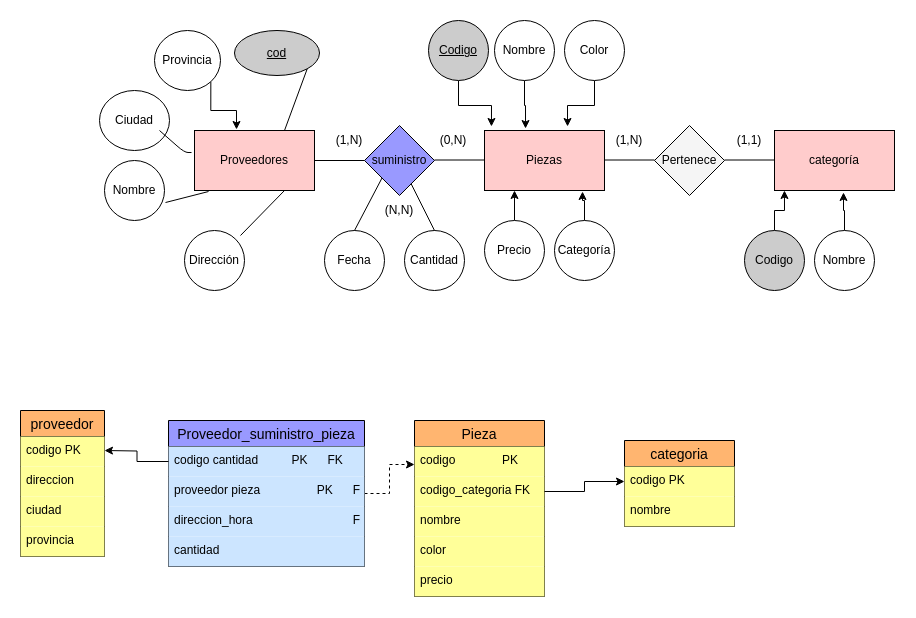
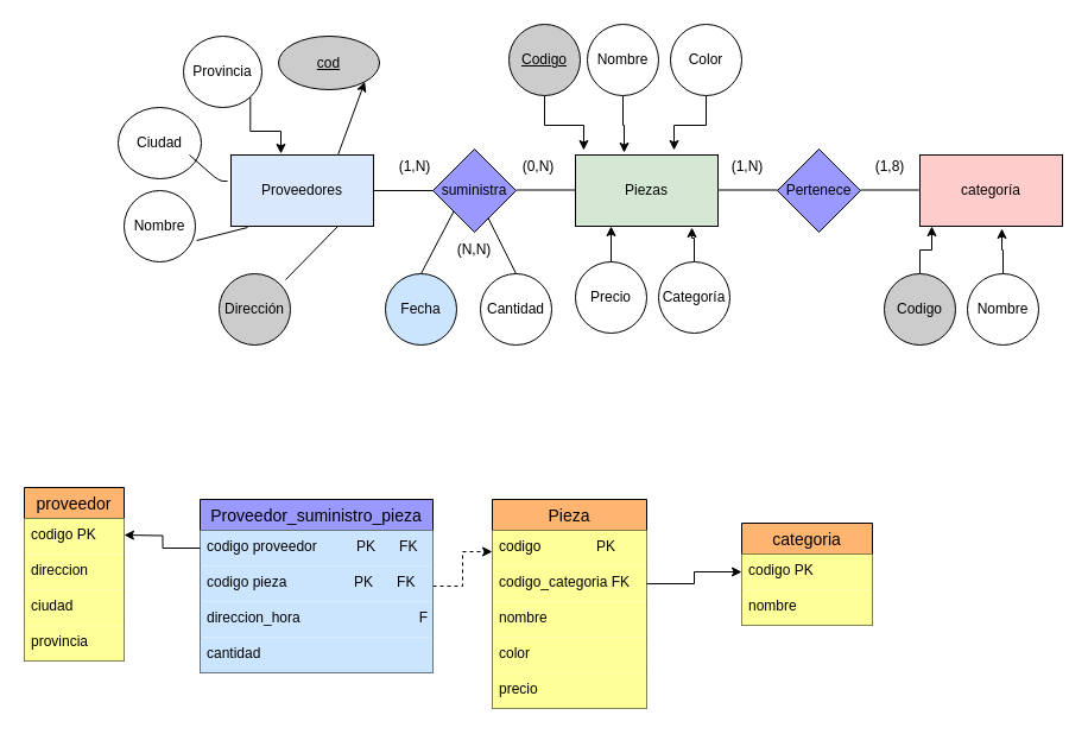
  <mxCell id="0" />
  <mxCell id="1" parent="0" />
- <mxCell id="2" value="Proveedores" style="rounded=0;whiteSpace=wrap;html=1;fillColor=#FFCCCC;" parent="1" vertex="1"><mxGeometry x="194" y="130" width="120" height="60" as="geometry" /></mxCell>
+ <mxCell id="2" value="Proveedores" style="rounded=0;whiteSpace=wrap;html=1;fillColor=#dae8fc;" parent="1" vertex="1"><mxGeometry x="194" y="130" width="120" height="60" as="geometry" /></mxCell>
  <mxCell id="3" value="Nombre" style="ellipse;whiteSpace=wrap;html=1;" parent="1" vertex="1"><mxGeometry y="160" width="60" height="60" as="geometry" x="104" /></mxCell>
  <mxCell id="4" value="Ciudad" style="ellipse;whiteSpace=wrap;html=1;" parent="1" vertex="1"><mxGeometry x="99" y="90" width="70" height="60" as="geometry" /></mxCell>
  <mxCell id="5" style="edgeStyle=orthogonalEdgeStyle;rounded=0;orthogonalLoop=1;jettySize=auto;html=1;exitX=1;exitY=1;exitDx=0;exitDy=0;entryX=0.35;entryY=-0.017;entryDx=0;entryDy=0;entryPerimeter=0;" parent="1" source="6" target="2" edge="1"><mxGeometry relative="1" as="geometry" /></mxCell>
  <mxCell id="6" value="Provincia" style="ellipse;whiteSpace=wrap;html=1;" parent="1" vertex="1"><mxGeometry x="154" y="30" width="66" height="60" as="geometry" /></mxCell>
  <mxCell id="7" value="&lt;u&gt;cod&lt;/u&gt;" style="ellipse;whiteSpace=wrap;html=1;fillColor=#CCCCCC;" parent="1" vertex="1"><mxGeometry x="234" y="30" width="85" height="45" as="geometry" /></mxCell>
- <mxCell id="8" value="Piezas" style="rounded=0;whiteSpace=wrap;html=1;fillColor=#FFCCCC;" parent="1" vertex="1"><mxGeometry x="484" y="130" width="120" height="60" as="geometry" /></mxCell>
- <mxCell id="9" value="suministro" style="rhombus;whiteSpace=wrap;html=1;fillColor=#9999FF;" parent="1" vertex="1"><mxGeometry x="364" y="125" width="70" height="70" as="geometry" /></mxCell>
- <mxCell id="10" value="Dirección" style="ellipse;whiteSpace=wrap;html=1;" parent="1" vertex="1"><mxGeometry x="184" y="230" width="60" height="60" as="geometry" /></mxCell>
+ <mxCell id="8" value="Piezas" style="rounded=0;whiteSpace=wrap;html=1;fillColor=#d5e8d4;" parent="1" vertex="1"><mxGeometry x="484" y="130" width="120" height="60" as="geometry" /></mxCell>
+ <mxCell id="9" value="suministra" style="rhombus;whiteSpace=wrap;html=1;fillColor=#9999FF;" parent="1" vertex="1"><mxGeometry x="364" y="125" width="70" height="70" as="geometry" /></mxCell>
+ <mxCell id="10" value="Dirección" style="ellipse;whiteSpace=wrap;html=1;fillColor=#cccccc;" parent="1" vertex="1"><mxGeometry x="184" y="230" width="60" height="60" as="geometry" /></mxCell>
  <mxCell id="11" value="categoría" style="rounded=0;whiteSpace=wrap;html=1;fillColor=#FFCCCC;" parent="1" vertex="1"><mxGeometry x="774" y="130" width="120" height="60" as="geometry" /></mxCell>
- <mxCell id="12" value="Pertenece" style="rhombus;whiteSpace=wrap;html=1;fillColor=#f5f5f5;" parent="1" vertex="1"><mxGeometry x="654" y="125" width="70" height="70" as="geometry" /></mxCell>
- <mxCell id="13" value="Fecha" style="ellipse;whiteSpace=wrap;html=1;" parent="1" vertex="1"><mxGeometry x="324" y="230" width="60" height="60" as="geometry" /></mxCell>
+ <mxCell id="12" value="Pertenece" style="rhombus;whiteSpace=wrap;html=1;fillColor=#9999FF;" parent="1" vertex="1"><mxGeometry x="654" y="125" width="70" height="70" as="geometry" /></mxCell>
+ <mxCell id="13" value="Fecha" style="ellipse;whiteSpace=wrap;html=1;fillColor=#cce5ff;" parent="1" vertex="1"><mxGeometry x="324" y="230" width="60" height="60" as="geometry" /></mxCell>
  <mxCell id="14" value="Cantidad" style="ellipse;whiteSpace=wrap;html=1;" parent="1" vertex="1"><mxGeometry x="404" y="230" width="60" height="60" as="geometry" /></mxCell>
  <mxCell id="15" value="" style="endArrow=none;html=1;entryX=0.117;entryY=1.017;entryDx=0;entryDy=0;entryPerimeter=0;exitX=1.017;exitY=0.7;exitDx=0;exitDy=0;exitPerimeter=0;" parent="1" source="3" target="2" edge="1"><mxGeometry width="50" height="50" relative="1" as="geometry"><mxPoint x="179" y="210" as="sourcePoint" /><mxPoint x="229" y="160" as="targetPoint" /></mxGeometry></mxCell>
  <mxCell id="16" value="" style="endArrow=none;html=1;" parent="1" edge="1"><mxGeometry width="50" height="50" relative="1" as="geometry"><mxPoint x="240" y="235" as="sourcePoint" /><mxPoint x="284" y="190" as="targetPoint" /></mxGeometry></mxCell>
  <mxCell id="17" value="" style="endArrow=none;html=1;exitX=-0.025;exitY=0.367;exitDx=0;exitDy=0;exitPerimeter=0;" parent="1" source="2" edge="1"><mxGeometry width="50" height="50" relative="1" as="geometry"><mxPoint x="109" y="180" as="sourcePoint" /><mxPoint x="159" y="130" as="targetPoint" /><Array as="points"><mxPoint x="184" y="152" /></Array></mxGeometry></mxCell>
- <mxCell id="18" value="" style="endArrow=none;html=1;exitX=0.75;exitY=0;exitDx=0;exitDy=0;entryX=1;entryY=1;entryDx=0;entryDy=0;" parent="1" source="2" target="7" edge="1"><mxGeometry width="50" height="50" relative="1" as="geometry"><mxPoint x="254" y="130" as="sourcePoint" /><mxPoint x="294" y="90" as="targetPoint" /></mxGeometry></mxCell>
+ <mxCell id="18" value="" style="endArrow=classic;html=1;exitX=0.75;exitY=0;exitDx=0;exitDy=0;entryX=1;entryY=1;entryDx=0;entryDy=0;" parent="1" source="2" target="7" edge="1"><mxGeometry width="50" height="50" relative="1" as="geometry"><mxPoint x="254" y="130" as="sourcePoint" /><mxPoint x="294" y="90" as="targetPoint" /></mxGeometry></mxCell>
  <mxCell id="19" value="" style="endArrow=none;html=1;entryX=0;entryY=1;entryDx=0;entryDy=0;" parent="1" target="9" edge="1"><mxGeometry width="50" height="50" relative="1" as="geometry"><mxPoint x="354" y="230" as="sourcePoint" /><mxPoint x="404" y="180" as="targetPoint" /></mxGeometry></mxCell>
  <mxCell id="20" value="" style="endArrow=none;html=1;" parent="1" target="9" edge="1"><mxGeometry width="50" height="50" relative="1" as="geometry"><mxPoint x="434" y="230" as="sourcePoint" /><mxPoint x="484" y="180" as="targetPoint" /></mxGeometry></mxCell>
  <mxCell id="21" value="" style="endArrow=none;html=1;entryX=0;entryY=0.5;entryDx=0;entryDy=0;" parent="1" target="9" edge="1"><mxGeometry width="50" height="50" relative="1" as="geometry"><mxPoint x="314" y="160" as="sourcePoint" /><mxPoint x="364" y="110" as="targetPoint" /></mxGeometry></mxCell>
  <mxCell id="22" value="" style="endArrow=none;html=1;entryX=0;entryY=0.5;entryDx=0;entryDy=0;" parent="1" edge="1"><mxGeometry width="50" height="50" relative="1" as="geometry"><mxPoint x="434" y="159.5" as="sourcePoint" /><mxPoint x="484" y="159.5" as="targetPoint" /></mxGeometry></mxCell>
  <mxCell id="23" value="" style="endArrow=none;html=1;entryX=0;entryY=0.5;entryDx=0;entryDy=0;" parent="1" edge="1"><mxGeometry width="50" height="50" relative="1" as="geometry"><mxPoint x="604" y="159.5" as="sourcePoint" /><mxPoint x="654" y="159.5" as="targetPoint" /></mxGeometry></mxCell>
  <mxCell id="24" value="" style="endArrow=none;html=1;entryX=0;entryY=0.5;entryDx=0;entryDy=0;" parent="1" edge="1"><mxGeometry width="50" height="50" relative="1" as="geometry"><mxPoint x="724" y="159.5" as="sourcePoint" /><mxPoint x="774" y="159.5" as="targetPoint" /></mxGeometry></mxCell>
  <mxCell id="25" style="edgeStyle=orthogonalEdgeStyle;rounded=0;orthogonalLoop=1;jettySize=auto;html=1;entryX=0.058;entryY=-0.067;entryDx=0;entryDy=0;entryPerimeter=0;" parent="1" source="26" target="8" edge="1"><mxGeometry relative="1" as="geometry" /></mxCell>
  <mxCell id="26" value="&lt;u&gt;Codigo&lt;/u&gt;" style="ellipse;whiteSpace=wrap;html=1;fillColor=#CCCCCC;" parent="1" vertex="1"><mxGeometry x="428" y="20" width="60" height="60" as="geometry" /></mxCell>
  <mxCell id="27" style="edgeStyle=orthogonalEdgeStyle;rounded=0;orthogonalLoop=1;jettySize=auto;html=1;entryX=0.342;entryY=-0.033;entryDx=0;entryDy=0;entryPerimeter=0;" parent="1" source="28" target="8" edge="1"><mxGeometry relative="1" as="geometry" /></mxCell>
  <mxCell id="28" value="Nombre" style="ellipse;whiteSpace=wrap;html=1;" parent="1" vertex="1"><mxGeometry x="494" y="20" width="60" height="60" as="geometry" /></mxCell>
  <mxCell id="29" style="edgeStyle=orthogonalEdgeStyle;rounded=0;orthogonalLoop=1;jettySize=auto;html=1;entryX=0.692;entryY=-0.067;entryDx=0;entryDy=0;entryPerimeter=0;" parent="1" source="30" target="8" edge="1"><mxGeometry relative="1" as="geometry" /></mxCell>
  <mxCell id="30" value="Color" style="ellipse;whiteSpace=wrap;html=1;" parent="1" vertex="1"><mxGeometry x="564" y="20" width="60" height="60" as="geometry" /></mxCell>
  <mxCell id="31" style="edgeStyle=orthogonalEdgeStyle;rounded=0;orthogonalLoop=1;jettySize=auto;html=1;exitX=0.5;exitY=0;exitDx=0;exitDy=0;entryX=0.25;entryY=1;entryDx=0;entryDy=0;" parent="1" source="32" target="8" edge="1"><mxGeometry relative="1" as="geometry" /></mxCell>
  <mxCell id="32" value="Precio" style="ellipse;whiteSpace=wrap;html=1;" parent="1" vertex="1"><mxGeometry x="484" y="220" width="60" height="60" as="geometry" /></mxCell>
  <mxCell id="33" style="edgeStyle=orthogonalEdgeStyle;rounded=0;orthogonalLoop=1;jettySize=auto;html=1;entryX=0.817;entryY=1.017;entryDx=0;entryDy=0;entryPerimeter=0;" parent="1" source="34" target="8" edge="1"><mxGeometry relative="1" as="geometry" /></mxCell>
  <mxCell id="34" value="Categoría" style="ellipse;whiteSpace=wrap;html=1;" parent="1" vertex="1"><mxGeometry x="554" y="220" width="60" height="60" as="geometry" /></mxCell>
  <mxCell id="35" style="edgeStyle=orthogonalEdgeStyle;rounded=0;orthogonalLoop=1;jettySize=auto;html=1;entryX=0.083;entryY=1;entryDx=0;entryDy=0;entryPerimeter=0;" parent="1" source="36" target="11" edge="1"><mxGeometry relative="1" as="geometry" /></mxCell>
  <mxCell id="36" value="Codigo" style="ellipse;whiteSpace=wrap;html=1;fillColor=#CCCCCC;" parent="1" vertex="1"><mxGeometry x="744" y="230" width="60" height="60" as="geometry" /></mxCell>
  <mxCell id="37" style="edgeStyle=orthogonalEdgeStyle;rounded=0;orthogonalLoop=1;jettySize=auto;html=1;entryX=0.575;entryY=1.033;entryDx=0;entryDy=0;entryPerimeter=0;" parent="1" source="38" target="11" edge="1"><mxGeometry relative="1" as="geometry" /></mxCell>
  <mxCell id="38" value="Nombre" style="ellipse;whiteSpace=wrap;html=1;" parent="1" vertex="1"><mxGeometry x="814" y="230" width="60" height="60" as="geometry" /></mxCell>
  <mxCell id="39" value="(1,N)" style="text;html=1;strokeColor=none;fillColor=none;align=center;verticalAlign=middle;whiteSpace=wrap;rounded=0;" parent="1" vertex="1"><mxGeometry x="324" y="130" width="50" height="20" as="geometry" /></mxCell>
  <mxCell id="40" value="(0,N)" style="text;html=1;strokeColor=none;fillColor=none;align=center;verticalAlign=middle;whiteSpace=wrap;rounded=0;" parent="1" vertex="1"><mxGeometry x="428" y="130" width="50" height="20" as="geometry" /></mxCell>
  <mxCell id="41" value="(1,N)" style="text;html=1;strokeColor=none;fillColor=none;align=center;verticalAlign=middle;whiteSpace=wrap;rounded=0;" parent="1" vertex="1"><mxGeometry x="604" y="130" width="50" height="20" as="geometry" /></mxCell>
- <mxCell id="42" value="(1,1)" style="text;html=1;strokeColor=none;fillColor=none;align=center;verticalAlign=middle;whiteSpace=wrap;rounded=0;" parent="1" vertex="1"><mxGeometry x="724" y="130" width="50" height="20" as="geometry" /></mxCell>
+ <mxCell id="42" value="(1,8)" style="text;html=1;strokeColor=none;fillColor=none;align=center;verticalAlign=middle;whiteSpace=wrap;rounded=0;" parent="1" vertex="1"><mxGeometry x="724" y="130" width="50" height="20" as="geometry" /></mxCell>
  <mxCell id="43" value="(N,N)" style="text;html=1;strokeColor=none;fillColor=none;align=center;verticalAlign=middle;whiteSpace=wrap;rounded=0;" parent="1" vertex="1"><mxGeometry x="374" y="200" width="50" height="20" as="geometry" /></mxCell>
  <mxCell id="44" value="proveedor" style="swimlane;fontStyle=0;childLayout=stackLayout;horizontal=1;startSize=26;horizontalStack=0;resizeParent=1;resizeParentMax=0;resizeLast=0;collapsible=1;marginBottom=0;align=center;fontSize=14;fillColor=#FFB570;" vertex="1" parent="1"><mxGeometry x="20" y="410" width="84" height="146" as="geometry"><mxRectangle x="-50" y="460" width="70" height="26" as="alternateBounds" /></mxGeometry></mxCell>
  <mxCell id="45" value="codigo PK      " style="text;strokeColor=none;fillColor=#FFFF99;spacingLeft=4;spacingRight=4;overflow=hidden;rotatable=0;points=[[0,0.5],[1,0.5]];portConstraint=eastwest;fontSize=12;" vertex="1" parent="44"><mxGeometry y="26" width="84" height="30" as="geometry" /></mxCell>
  <mxCell id="46" value="direccion" style="text;strokeColor=none;fillColor=#FFFF99;spacingLeft=4;spacingRight=4;overflow=hidden;rotatable=0;points=[[0,0.5],[1,0.5]];portConstraint=eastwest;fontSize=12;" vertex="1" parent="44"><mxGeometry y="56" width="84" height="30" as="geometry" /></mxCell>
  <mxCell id="47" value="ciudad" style="text;strokeColor=none;fillColor=#FFFF99;spacingLeft=4;spacingRight=4;overflow=hidden;rotatable=0;points=[[0,0.5],[1,0.5]];portConstraint=eastwest;fontSize=12;" vertex="1" parent="44"><mxGeometry y="86" width="84" height="30" as="geometry" /></mxCell>
  <mxCell id="48" value="provincia" style="text;strokeColor=none;fillColor=#FFFF99;spacingLeft=4;spacingRight=4;overflow=hidden;rotatable=0;points=[[0,0.5],[1,0.5]];portConstraint=eastwest;fontSize=12;" vertex="1" parent="44"><mxGeometry y="116" width="84" height="30" as="geometry" /></mxCell>
  <mxCell id="49" style="edgeStyle=orthogonalEdgeStyle;rounded=0;orthogonalLoop=1;jettySize=auto;html=1;entryX=0;entryY=0.25;entryDx=0;entryDy=0;dashed=1;" edge="1" parent="1" source="50" target="55"><mxGeometry relative="1" as="geometry" /></mxCell>
  <mxCell id="50" value="Proveedor_suministro_pieza" style="swimlane;fontStyle=0;childLayout=stackLayout;horizontal=1;startSize=26;horizontalStack=0;resizeParent=1;resizeParentMax=0;resizeLast=0;collapsible=1;marginBottom=0;align=center;fontSize=14;fillColor=#9999FF;" vertex="1" parent="1"><mxGeometry x="168" y="420" width="196" height="146" as="geometry"><mxRectangle x="330" y="180" width="70" height="26" as="alternateBounds" /></mxGeometry></mxCell>
- <mxCell id="51" value="codigo cantidad          PK      FK" style="text;strokeColor=none;fillColor=#CCE5FF;spacingLeft=4;spacingRight=4;overflow=hidden;rotatable=0;points=[[0,0.5],[1,0.5]];portConstraint=eastwest;fontSize=12;" vertex="1" parent="50"><mxGeometry y="26" width="196" height="30" as="geometry" /></mxCell>
- <mxCell id="52" value="proveedor pieza                 PK      FK" style="text;strokeColor=none;fillColor=#CCE5FF;spacingLeft=4;spacingRight=4;overflow=hidden;rotatable=0;points=[[0,0.5],[1,0.5]];portConstraint=eastwest;fontSize=12;" vertex="1" parent="50"><mxGeometry y="56" width="196" height="30" as="geometry" /></mxCell>
+ <mxCell id="51" value="codigo proveedor          PK      FK" style="text;strokeColor=none;fillColor=#CCE5FF;spacingLeft=4;spacingRight=4;overflow=hidden;rotatable=0;points=[[0,0.5],[1,0.5]];portConstraint=eastwest;fontSize=12;" vertex="1" parent="50"><mxGeometry y="26" width="196" height="30" as="geometry" /></mxCell>
+ <mxCell id="52" value="codigo pieza                 PK      FK" style="text;strokeColor=none;fillColor=#CCE5FF;spacingLeft=4;spacingRight=4;overflow=hidden;rotatable=0;points=[[0,0.5],[1,0.5]];portConstraint=eastwest;fontSize=12;" vertex="1" parent="50"><mxGeometry y="56" width="196" height="30" as="geometry" /></mxCell>
  <mxCell id="53" value="direccion_hora                              FK" style="text;strokeColor=none;fillColor=#CCE5FF;spacingLeft=4;spacingRight=4;overflow=hidden;rotatable=0;points=[[0,0.5],[1,0.5]];portConstraint=eastwest;fontSize=12;" vertex="1" parent="50"><mxGeometry y="86" width="196" height="30" as="geometry" /></mxCell>
  <mxCell id="54" value="cantidad" style="text;strokeColor=none;fillColor=#CCE5FF;spacingLeft=4;spacingRight=4;overflow=hidden;rotatable=0;points=[[0,0.5],[1,0.5]];portConstraint=eastwest;fontSize=12;" vertex="1" parent="50"><mxGeometry y="116" width="196" height="30" as="geometry" /></mxCell>
  <mxCell id="55" value="Pieza" style="swimlane;fontStyle=0;childLayout=stackLayout;horizontal=1;startSize=26;horizontalStack=0;resizeParent=1;resizeParentMax=0;resizeLast=0;collapsible=1;marginBottom=0;align=center;fontSize=14;fillColor=#FFB570;" vertex="1" parent="1"><mxGeometry x="414" y="420" width="130" height="176" as="geometry"><mxRectangle x="330" y="180" width="70" height="26" as="alternateBounds" /></mxGeometry></mxCell>
  <mxCell id="56" value="codigo              PK      " style="text;strokeColor=none;fillColor=#FFFF99;spacingLeft=4;spacingRight=4;overflow=hidden;rotatable=0;points=[[0,0.5],[1,0.5]];portConstraint=eastwest;fontSize=12;" vertex="1" parent="55"><mxGeometry y="26" width="130" height="30" as="geometry" /></mxCell>
  <mxCell id="57" value="codigo_categoria FK" style="text;strokeColor=none;fillColor=#FFFF99;spacingLeft=4;spacingRight=4;overflow=hidden;rotatable=0;points=[[0,0.5],[1,0.5]];portConstraint=eastwest;fontSize=12;" vertex="1" parent="55"><mxGeometry y="56" width="130" height="30" as="geometry" /></mxCell>
  <mxCell id="58" value="nombre" style="text;strokeColor=none;fillColor=#FFFF99;spacingLeft=4;spacingRight=4;overflow=hidden;rotatable=0;points=[[0,0.5],[1,0.5]];portConstraint=eastwest;fontSize=12;" vertex="1" parent="55"><mxGeometry y="86" width="130" height="30" as="geometry" /></mxCell>
  <mxCell id="59" value="color" style="text;strokeColor=none;fillColor=#FFFF99;spacingLeft=4;spacingRight=4;overflow=hidden;rotatable=0;points=[[0,0.5],[1,0.5]];portConstraint=eastwest;fontSize=12;" vertex="1" parent="55"><mxGeometry y="116" width="130" height="30" as="geometry" /></mxCell>
  <mxCell id="60" value="precio" style="text;strokeColor=none;fillColor=#FFFF99;spacingLeft=4;spacingRight=4;overflow=hidden;rotatable=0;points=[[0,0.5],[1,0.5]];portConstraint=eastwest;fontSize=12;" vertex="1" parent="55"><mxGeometry y="146" width="130" height="30" as="geometry" /></mxCell>
  <mxCell id="61" value="categoria" style="swimlane;fontStyle=0;childLayout=stackLayout;horizontal=1;startSize=26;horizontalStack=0;resizeParent=1;resizeParentMax=0;resizeLast=0;collapsible=1;marginBottom=0;align=center;fontSize=14;fillColor=#FFB570;" vertex="1" parent="1"><mxGeometry x="624" y="440" width="110" height="86" as="geometry"><mxRectangle x="330" y="180" width="70" height="26" as="alternateBounds" /></mxGeometry></mxCell>
  <mxCell id="62" value="codigo PK      " style="text;strokeColor=none;fillColor=#FFFF99;spacingLeft=4;spacingRight=4;overflow=hidden;rotatable=0;points=[[0,0.5],[1,0.5]];portConstraint=eastwest;fontSize=12;" vertex="1" parent="61"><mxGeometry y="26" width="110" height="30" as="geometry" /></mxCell>
  <mxCell id="63" value="nombre" style="text;strokeColor=none;fillColor=#FFFF99;spacingLeft=4;spacingRight=4;overflow=hidden;rotatable=0;points=[[0,0.5],[1,0.5]];portConstraint=eastwest;fontSize=12;" vertex="1" parent="61"><mxGeometry y="56" width="110" height="30" as="geometry" /></mxCell>
  <mxCell id="64" style="edgeStyle=orthogonalEdgeStyle;rounded=0;orthogonalLoop=1;jettySize=auto;html=1;exitX=1;exitY=0.5;exitDx=0;exitDy=0;entryX=0;entryY=0.5;entryDx=0;entryDy=0;" edge="1" parent="1" source="57" target="62"><mxGeometry relative="1" as="geometry" /></mxCell>
  <mxCell id="65" style="edgeStyle=orthogonalEdgeStyle;rounded=0;orthogonalLoop=1;jettySize=auto;html=1;" edge="1" parent="1" source="51"><mxGeometry relative="1" as="geometry"><mxPoint y="450" as="targetPoint" x="104" /></mxGeometry></mxCell>
